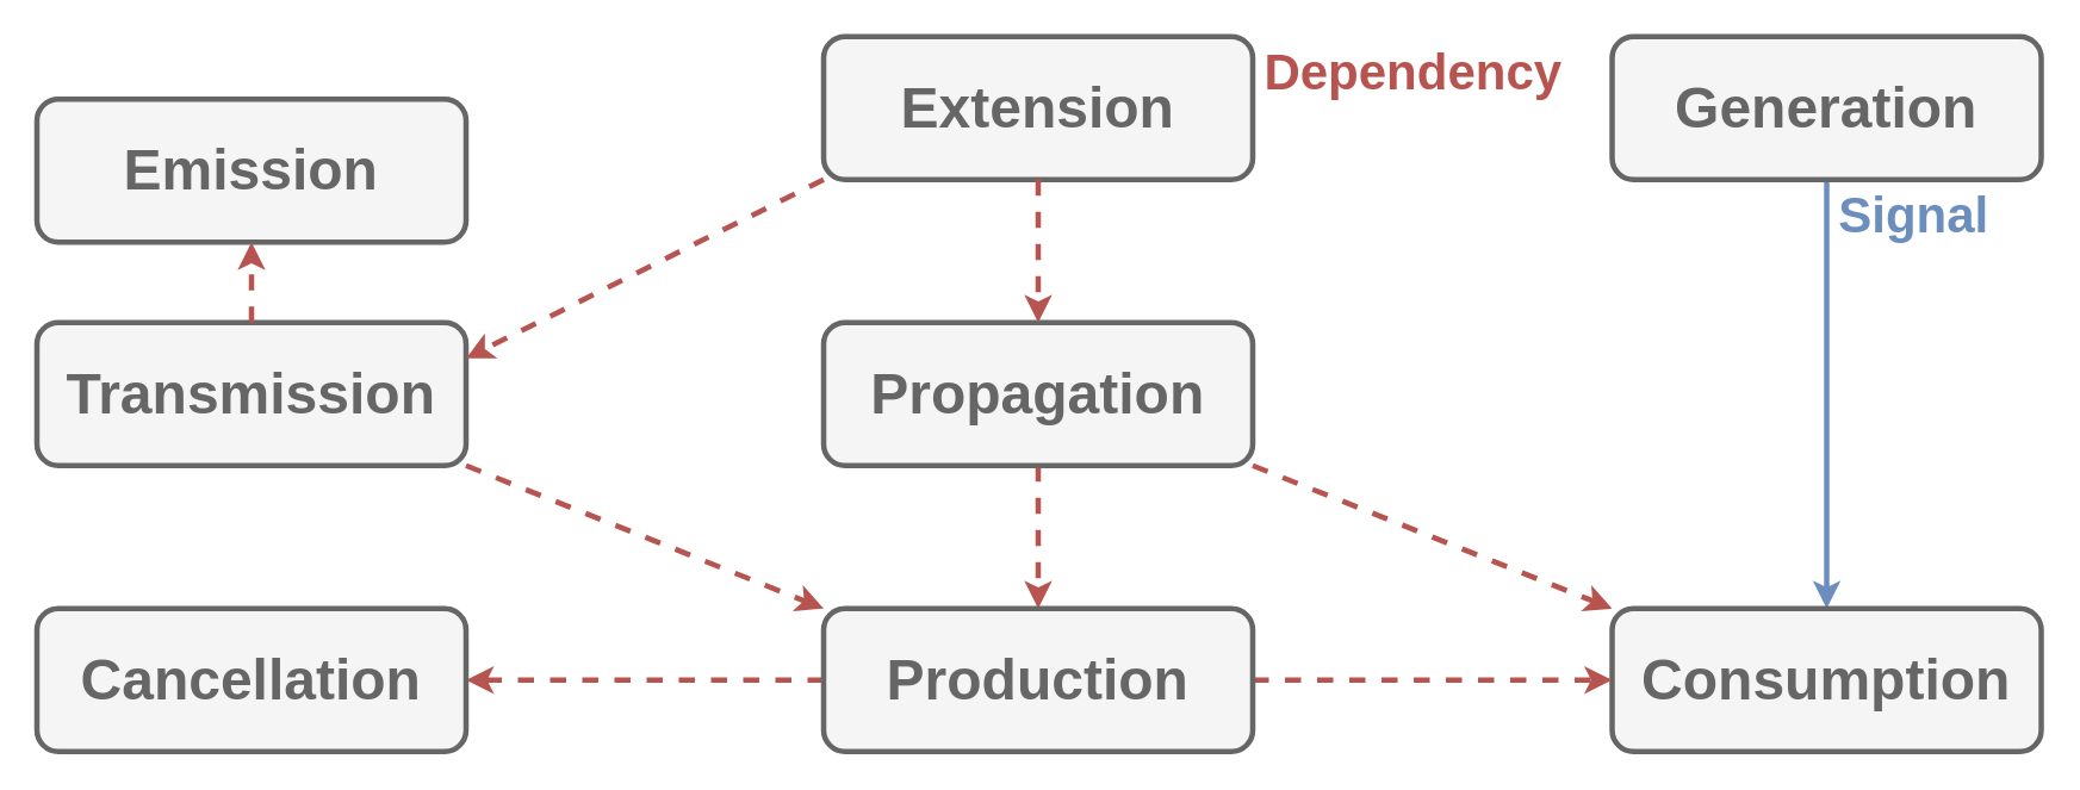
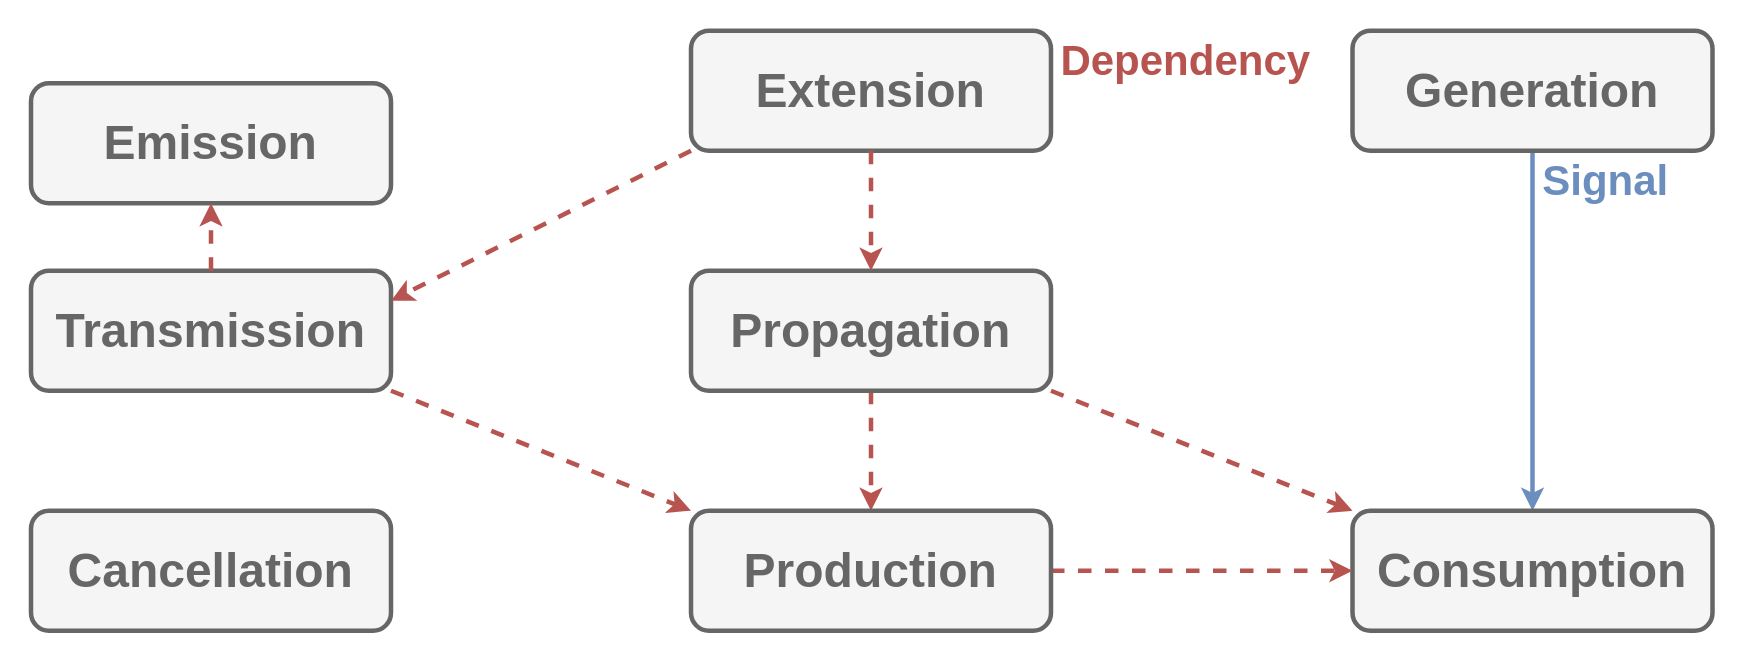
  <mxCell id="0" />
  <mxCell id="1" parent="0" />
- <mxCell id="2" value="" style="endArrow=classic;html=1;fillColor=#f8cecc;strokeColor=#b85450;strokeWidth=3;dashed=1;exitX=0;exitY=0.5;exitDx=0;exitDy=0;" parent="1" source="13" target="7" edge="1"><mxGeometry width="50" height="50" relative="1" as="geometry"><mxPoint x="430" y="440" as="sourcePoint" /><mxPoint x="420" y="430" as="targetPoint" /></mxGeometry></mxCell>
  <mxCell id="3" value="" style="endArrow=classic;html=1;strokeWidth=3;fillColor=#dae8fc;strokeColor=#6c8ebf;elbow=vertical;startArrow=none;exitX=0.5;exitY=1;exitDx=0;exitDy=0;" parent="1" source="17" target="6" edge="1"><mxGeometry width="50" height="50" relative="1" as="geometry"><mxPoint x="340" y="490" as="sourcePoint" /><mxPoint x="930" y="500" as="targetPoint" /></mxGeometry></mxCell>
  <mxCell id="4" value="&lt;b&gt;&lt;font style=&quot;font-size: 28px&quot; color=&quot;#b85450&quot;&gt;Dependency&lt;/font&gt;&lt;/b&gt;" style="text;html=1;align=center;verticalAlign=middle;whiteSpace=wrap;rounded=0;" parent="1" vertex="1"><mxGeometry x="700" y="20" width="180" height="40" as="geometry" /></mxCell>
  <mxCell id="5" value="&lt;b&gt;&lt;font style=&quot;font-size: 28px&quot; color=&quot;#6c8ebf&quot;&gt;Signal&lt;/font&gt;&lt;/b&gt;" style="text;html=1;align=center;verticalAlign=middle;whiteSpace=wrap;rounded=0;" parent="1" vertex="1"><mxGeometry x="1020" y="100" width="100" height="40" as="geometry" /></mxCell>
  <mxCell id="6" value="&lt;font style=&quot;font-size: 32px&quot; color=&quot;#666666&quot;&gt;&lt;b&gt;Consumption&lt;/b&gt;&lt;/font&gt;" style="rounded=1;whiteSpace=wrap;html=1;fillColor=#f5f5f5;strokeColor=#666666;strokeWidth=3;fontColor=#333333;" parent="1" vertex="1"><mxGeometry x="901" y="340" width="240" height="80" as="geometry" /></mxCell>
  <mxCell id="7" value="&lt;font style=&quot;font-size: 32px&quot; color=&quot;#666666&quot;&gt;&lt;b&gt;Cancellation&lt;/b&gt;&lt;/font&gt;" style="rounded=1;whiteSpace=wrap;html=1;fillColor=#f5f5f5;strokeColor=#666666;strokeWidth=3;fontColor=#333333;" parent="1" vertex="1"><mxGeometry x="20" y="340" width="240" height="80" as="geometry" /></mxCell>
  <mxCell id="8" value="" style="endArrow=classic;html=1;exitX=1;exitY=0.5;exitDx=0;exitDy=0;fillColor=#f8cecc;strokeColor=#b85450;strokeWidth=3;dashed=1;entryX=0;entryY=0.5;entryDx=0;entryDy=0;" parent="1" source="13" target="6" edge="1"><mxGeometry width="50" height="50" relative="1" as="geometry"><mxPoint x="680" y="300" as="sourcePoint" /><mxPoint x="540" y="100" as="targetPoint" /><Array as="points" /></mxGeometry></mxCell>
  <mxCell id="9" value="&lt;b style=&quot;color: rgb(102 , 102 , 102) ; font-size: 32px&quot;&gt;Emission&lt;/b&gt;" style="rounded=1;whiteSpace=wrap;html=1;fillColor=#f5f5f5;strokeColor=#666666;strokeWidth=3;fontColor=#333333;" parent="1" vertex="1"><mxGeometry x="20" y="55" width="240" height="80" as="geometry" /></mxCell>
  <mxCell id="10" value="&lt;font color=&quot;#666666&quot;&gt;&lt;span style=&quot;font-size: 32px&quot;&gt;&lt;b&gt;Transmission&lt;/b&gt;&lt;/span&gt;&lt;/font&gt;" style="rounded=1;whiteSpace=wrap;html=1;fillColor=#f5f5f5;strokeColor=#666666;strokeWidth=3;fontColor=#333333;" parent="1" vertex="1"><mxGeometry x="20" y="180" width="240" height="80" as="geometry" /></mxCell>
  <mxCell id="11" value="" style="endArrow=classic;html=1;fillColor=#f8cecc;strokeColor=#b85450;strokeWidth=3;dashed=1;exitX=1;exitY=1;exitDx=0;exitDy=0;entryX=0;entryY=0;entryDx=0;entryDy=0;" parent="1" source="16" target="6" edge="1"><mxGeometry width="50" height="50" relative="1" as="geometry"><mxPoint x="908" y="300" as="sourcePoint" /><mxPoint x="280" y="580" as="targetPoint" /></mxGeometry></mxCell>
  <mxCell id="12" value="" style="endArrow=classic;html=1;exitX=0.5;exitY=1;exitDx=0;exitDy=0;fillColor=#f8cecc;strokeColor=#b85450;strokeWidth=3;dashed=1;" parent="1" source="16" target="13" edge="1"><mxGeometry width="50" height="50" relative="1" as="geometry"><mxPoint x="430" y="550" as="sourcePoint" /><mxPoint x="670" y="390" as="targetPoint" /></mxGeometry></mxCell>
  <mxCell id="13" value="&lt;b style=&quot;color: rgb(102 , 102 , 102) ; font-size: 32px&quot;&gt;Production&lt;/b&gt;" style="rounded=1;whiteSpace=wrap;html=1;strokeWidth=3;fillColor=#f5f5f5;strokeColor=#666666;fontColor=#333333;" parent="1" vertex="1"><mxGeometry x="460" y="340" width="240" height="80" as="geometry" /></mxCell>
  <mxCell id="14" value="" style="endArrow=classic;html=1;fillColor=#f8cecc;strokeColor=#b85450;strokeWidth=3;dashed=1;exitX=0.5;exitY=0;exitDx=0;exitDy=0;entryX=0.5;entryY=1;entryDx=0;entryDy=0;" parent="1" source="10" target="9" edge="1"><mxGeometry width="50" height="50" relative="1" as="geometry"><mxPoint x="690" y="620" as="sourcePoint" /><mxPoint x="840" y="620" as="targetPoint" /><Array as="points" /></mxGeometry></mxCell>
  <mxCell id="15" value="" style="endArrow=classic;html=1;fillColor=#f8cecc;strokeColor=#b85450;strokeWidth=3;dashed=1;entryX=0;entryY=0;entryDx=0;entryDy=0;exitX=1;exitY=1;exitDx=0;exitDy=0;" parent="1" source="10" target="13" edge="1"><mxGeometry width="50" height="50" relative="1" as="geometry"><mxPoint x="340" y="260" as="sourcePoint" /><mxPoint x="450" y="300" as="targetPoint" /></mxGeometry></mxCell>
  <mxCell id="16" value="&lt;font color=&quot;#666666&quot;&gt;&lt;span style=&quot;font-size: 32px&quot;&gt;&lt;b&gt;Propagation&lt;/b&gt;&lt;/span&gt;&lt;/font&gt;" style="rounded=1;whiteSpace=wrap;html=1;fillColor=#f5f5f5;strokeColor=#666666;strokeWidth=3;fontColor=#333333;" parent="1" vertex="1"><mxGeometry x="460" y="180" width="240" height="80" as="geometry" /></mxCell>
  <mxCell id="17" value="&lt;b style=&quot;color: rgb(102 , 102 , 102) ; font-size: 32px&quot;&gt;Generation&lt;/b&gt;" style="rounded=1;whiteSpace=wrap;html=1;fillColor=#f5f5f5;strokeColor=#666666;strokeWidth=3;fontColor=#333333;" parent="1" vertex="1"><mxGeometry x="901" y="20" width="240" height="80" as="geometry" /></mxCell>
  <mxCell id="18" value="&lt;font color=&quot;#666666&quot;&gt;&lt;span style=&quot;font-size: 32px&quot;&gt;&lt;b&gt;Extension&lt;/b&gt;&lt;/span&gt;&lt;/font&gt;" style="rounded=1;whiteSpace=wrap;html=1;fillColor=#f5f5f5;strokeColor=#666666;strokeWidth=3;fontColor=#333333;" parent="1" vertex="1"><mxGeometry x="460" y="20" width="240" height="80" as="geometry" /></mxCell>
  <mxCell id="19" value="" style="endArrow=classic;html=1;entryX=1;entryY=0.25;entryDx=0;entryDy=0;fillColor=#f8cecc;strokeColor=#b85450;strokeWidth=3;dashed=1;exitX=0;exitY=1;exitDx=0;exitDy=0;" parent="1" source="18" target="10" edge="1"><mxGeometry width="50" height="50" relative="1" as="geometry"><mxPoint x="570" y="430" as="sourcePoint" /><mxPoint x="570" y="510" as="targetPoint" /></mxGeometry></mxCell>
  <mxCell id="20" value="" style="endArrow=classic;html=1;entryX=0.5;entryY=0;entryDx=0;entryDy=0;fillColor=#f8cecc;strokeColor=#b85450;strokeWidth=3;dashed=1;exitX=0.5;exitY=1;exitDx=0;exitDy=0;" parent="1" source="18" target="16" edge="1"><mxGeometry width="50" height="50" relative="1" as="geometry"><mxPoint x="560" y="100" as="sourcePoint" /><mxPoint x="430" y="210" as="targetPoint" /></mxGeometry></mxCell>
